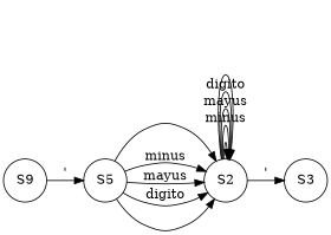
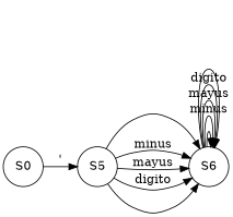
  digraph {
    rankdir=LR
    node [shape=circle]
-   n1 [label=S9]
+   n1 [label=S0]
    n2 [label=S5]
-   n3 [label=S2]
-   n4 [label=S3]
+   n3 [label=S6]
    n1 -> n2 [label="\'"]
    n2 -> n3 [label="\n"]
    n2 -> n3 [label=minus]
    n2 -> n3 [label=mayus]
    n2 -> n3 [label=digito]
    n2 -> n3 [label=" "]
    n3 -> n3 [label="\n"]
    n3 -> n3 [label=minus]
    n3 -> n3 [label=mayus]
    n3 -> n3 [label=digito]
    n3 -> n3 [label=" "]
-   n3 -> n4 [label="\'"]
  }
